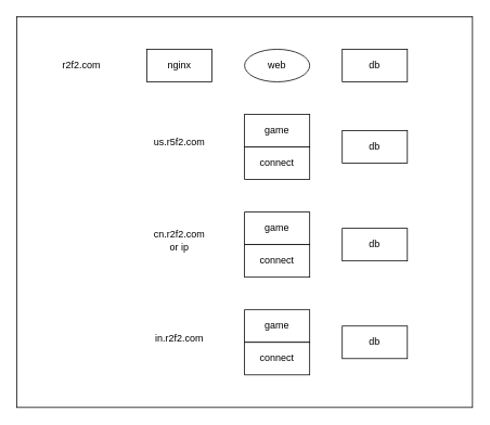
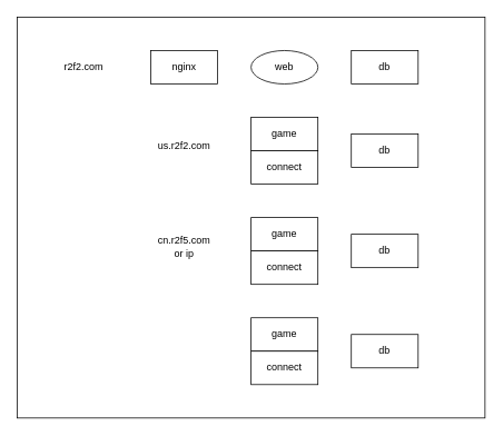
  <mxCell id="0" />
  <mxCell id="1" parent="0" />
  <mxCell id="2" value="" style="rounded=0;whiteSpace=wrap;html=1;" vertex="1" parent="1"><mxGeometry x="20" y="20" width="560" height="480" as="geometry" /></mxCell>
  <mxCell id="3" value="nginx" style="rounded=0;whiteSpace=wrap;html=1;" vertex="1" parent="1"><mxGeometry x="180" y="60" width="80" height="40" as="geometry" /></mxCell>
  <mxCell id="4" value="web" style="ellipse;whiteSpace=wrap;html=1;" vertex="1" parent="1"><mxGeometry x="300" y="60" width="80" height="40" as="geometry" /></mxCell>
  <mxCell id="5" value="db" style="rounded=0;whiteSpace=wrap;html=1;" vertex="1" parent="1"><mxGeometry x="420" y="60" width="80" height="40" as="geometry" /></mxCell>
  <mxCell id="6" value="game" style="rounded=0;whiteSpace=wrap;html=1;" vertex="1" parent="1"><mxGeometry x="300" y="140" width="80" height="40" as="geometry" /></mxCell>
  <mxCell id="7" value="connect" style="rounded=0;whiteSpace=wrap;html=1;" vertex="1" parent="1"><mxGeometry x="300" y="180" width="80" height="40" as="geometry" /></mxCell>
  <mxCell id="8" value="db" style="rounded=0;whiteSpace=wrap;html=1;" vertex="1" parent="1"><mxGeometry x="420" y="160" width="80" height="40" as="geometry" /></mxCell>
- <mxCell id="9" value="us.r5f2.com" style="text;html=1;strokeColor=none;fillColor=none;align=center;verticalAlign=middle;whiteSpace=wrap;rounded=0;" vertex="1" parent="1"><mxGeometry x="190" y="160" width="60" height="30" as="geometry" /></mxCell>
+ <mxCell id="9" value="us.r2f2.com" style="text;html=1;strokeColor=none;fillColor=none;align=center;verticalAlign=middle;whiteSpace=wrap;rounded=0;" vertex="1" parent="1"><mxGeometry x="190" y="160" width="60" height="30" as="geometry" /></mxCell>
  <mxCell id="10" value="game" style="rounded=0;whiteSpace=wrap;html=1;" vertex="1" parent="1"><mxGeometry x="300" y="260" width="80" height="40" as="geometry" /></mxCell>
  <mxCell id="11" value="connect" style="rounded=0;whiteSpace=wrap;html=1;" vertex="1" parent="1"><mxGeometry x="300" y="300" width="80" height="40" as="geometry" /></mxCell>
  <mxCell id="12" value="db" style="rounded=0;whiteSpace=wrap;html=1;" vertex="1" parent="1"><mxGeometry x="420" y="280" width="80" height="40" as="geometry" /></mxCell>
- <mxCell id="13" value="cn.r2f2.com&lt;br&gt;or ip" style="text;html=1;strokeColor=none;fillColor=none;align=center;verticalAlign=middle;whiteSpace=wrap;rounded=0;" vertex="1" parent="1"><mxGeometry x="190" y="280" width="60" height="30" as="geometry" /></mxCell>
+ <mxCell id="13" value="cn.r2f5.com&lt;br&gt;or ip" style="text;html=1;strokeColor=none;fillColor=none;align=center;verticalAlign=middle;whiteSpace=wrap;rounded=0;" vertex="1" parent="1"><mxGeometry x="190" y="280" width="60" height="30" as="geometry" /></mxCell>
  <mxCell id="14" value="game" style="rounded=0;whiteSpace=wrap;html=1;" vertex="1" parent="1"><mxGeometry x="300" y="380" width="80" height="40" as="geometry" /></mxCell>
  <mxCell id="15" value="connect" style="rounded=0;whiteSpace=wrap;html=1;" vertex="1" parent="1"><mxGeometry x="300" y="420" width="80" height="40" as="geometry" /></mxCell>
  <mxCell id="16" value="db" style="rounded=0;whiteSpace=wrap;html=1;" vertex="1" parent="1"><mxGeometry x="420" y="400" width="80" height="40" as="geometry" /></mxCell>
- <mxCell id="17" value="in.r2f2.com" style="text;html=1;strokeColor=none;fillColor=none;align=center;verticalAlign=middle;whiteSpace=wrap;rounded=0;" vertex="1" parent="1"><mxGeometry x="190" y="400" width="60" height="30" as="geometry" /></mxCell>
  <mxCell id="18" value="r2f2.com" style="text;html=1;strokeColor=none;fillColor=none;align=center;verticalAlign=middle;whiteSpace=wrap;rounded=0;" vertex="1" parent="1"><mxGeometry x="70" y="65" width="60" height="30" as="geometry" /></mxCell>
